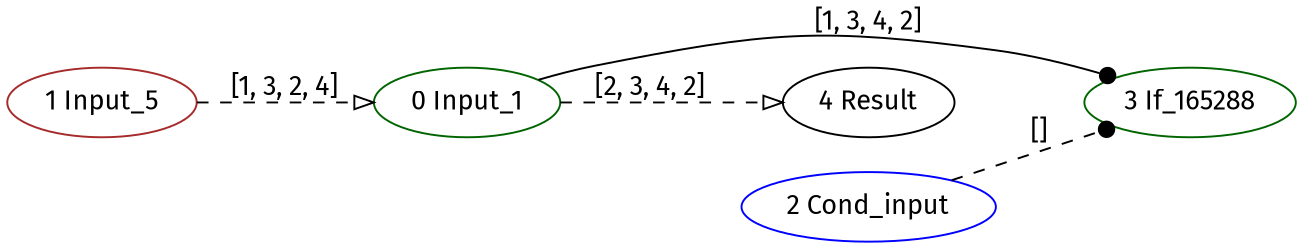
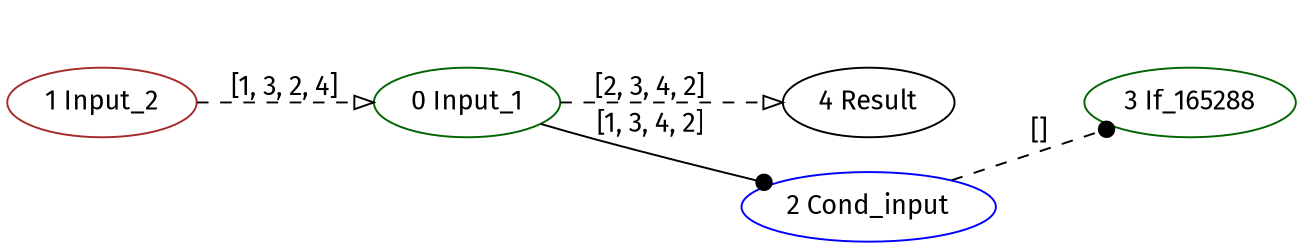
  strict digraph {
    fontname="Fira Sans"
    rankdir=LR
    node [color=darkgreen fontname="Fira Sans" type=Parameter]
    edge [arrowhead=dot fontname="Fira Sans" style=dashed]
    "3 If_165288" [type=If]
    "0 Input_1"
    "4 Result" [color=black type=Result]
-   "1 Input_2" [color=brown label="1 Input_5"]
+   "1 Input_2" [color=brown]
    "2 Cond_input" [color=blue]
-   "0 Input_1" -> "3 If_165288" [label="[1, 3, 4, 2]" style=solid]
+   "0 Input_1" -> "2 Cond_input" [label="[1, 3, 4, 2]" style=solid]
    "0 Input_1" -> "4 Result" [arrowhead=onormal label="[2, 3, 4, 2]"]
    "1 Input_2" -> "0 Input_1" [arrowhead=onormal label="[1, 3, 2, 4]"]
    "2 Cond_input" -> "3 If_165288" [label="[]"]
  }
